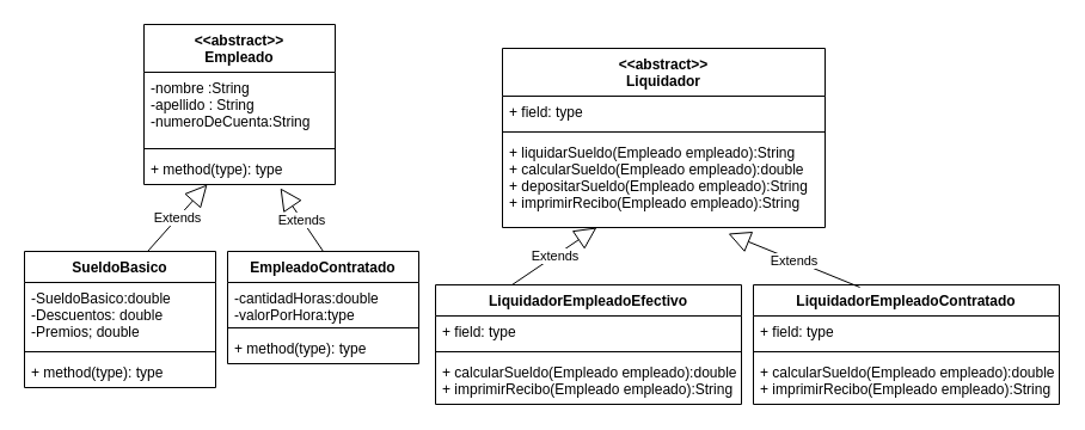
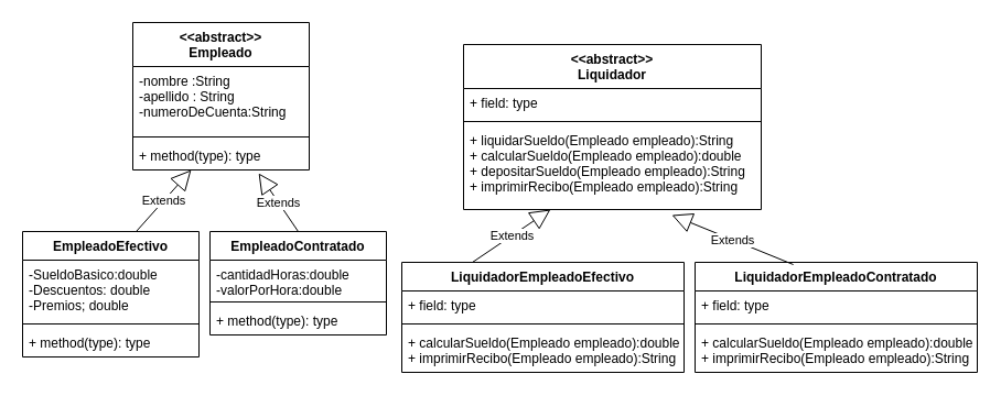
  <mxCell id="0" />
  <mxCell id="1" parent="0" />
  <mxCell id="2" value="EmpleadoContratado" style="swimlane;fontStyle=1;align=center;verticalAlign=top;childLayout=stackLayout;horizontal=1;startSize=26;horizontalStack=0;resizeParent=1;resizeParentMax=0;resizeLast=0;collapsible=1;marginBottom=0;" parent="1" vertex="1"><mxGeometry x="190" y="210" width="160" height="94" as="geometry" /></mxCell>
- <mxCell id="3" value="-cantidadHoras:double&#10;-valorPorHora:type" style="text;strokeColor=none;fillColor=none;align=left;verticalAlign=top;spacingLeft=4;spacingRight=4;overflow=hidden;rotatable=0;points=[[0,0.5],[1,0.5]];portConstraint=eastwest;" parent="2" vertex="1"><mxGeometry y="26" width="160" height="34" as="geometry" /></mxCell>
+ <mxCell id="3" value="-cantidadHoras:double&#10;-valorPorHora:double" style="text;strokeColor=none;fillColor=none;align=left;verticalAlign=top;spacingLeft=4;spacingRight=4;overflow=hidden;rotatable=0;points=[[0,0.5],[1,0.5]];portConstraint=eastwest;" parent="2" vertex="1"><mxGeometry y="26" width="160" height="34" as="geometry" /></mxCell>
  <mxCell id="4" value="" style="line;strokeWidth=1;fillColor=none;align=left;verticalAlign=middle;spacingTop=-1;spacingLeft=3;spacingRight=3;rotatable=0;labelPosition=right;points=[];portConstraint=eastwest;" parent="2" vertex="1"><mxGeometry y="60" width="160" height="8" as="geometry" /></mxCell>
  <mxCell id="5" value="+ method(type): type" style="text;strokeColor=none;fillColor=none;align=left;verticalAlign=top;spacingLeft=4;spacingRight=4;overflow=hidden;rotatable=0;points=[[0,0.5],[1,0.5]];portConstraint=eastwest;" parent="2" vertex="1"><mxGeometry y="68" width="160" height="26" as="geometry" /></mxCell>
- <mxCell id="6" value="SueldoBasico" style="swimlane;fontStyle=1;align=center;verticalAlign=top;childLayout=stackLayout;horizontal=1;startSize=26;horizontalStack=0;resizeParent=1;resizeParentMax=0;resizeLast=0;collapsible=1;marginBottom=0;" parent="1" vertex="1"><mxGeometry x="20" y="210" width="160" height="114" as="geometry" /></mxCell>
+ <mxCell id="6" value="EmpleadoEfectivo" style="swimlane;fontStyle=1;align=center;verticalAlign=top;childLayout=stackLayout;horizontal=1;startSize=26;horizontalStack=0;resizeParent=1;resizeParentMax=0;resizeLast=0;collapsible=1;marginBottom=0;" parent="1" vertex="1"><mxGeometry x="20" y="210" width="160" height="114" as="geometry" /></mxCell>
  <mxCell id="7" value="-SueldoBasico:double&#10;-Descuentos: double&#10;-Premios; double" style="text;strokeColor=none;fillColor=none;align=left;verticalAlign=top;spacingLeft=4;spacingRight=4;overflow=hidden;rotatable=0;points=[[0,0.5],[1,0.5]];portConstraint=eastwest;" parent="6" vertex="1"><mxGeometry y="26" width="160" height="54" as="geometry" /></mxCell>
  <mxCell id="8" value="" style="line;strokeWidth=1;fillColor=none;align=left;verticalAlign=middle;spacingTop=-1;spacingLeft=3;spacingRight=3;rotatable=0;labelPosition=right;points=[];portConstraint=eastwest;" parent="6" vertex="1"><mxGeometry y="80" width="160" height="8" as="geometry" /></mxCell>
  <mxCell id="9" value="+ method(type): type" style="text;strokeColor=none;fillColor=none;align=left;verticalAlign=top;spacingLeft=4;spacingRight=4;overflow=hidden;rotatable=0;points=[[0,0.5],[1,0.5]];portConstraint=eastwest;" parent="6" vertex="1"><mxGeometry y="88" width="160" height="26" as="geometry" /></mxCell>
  <mxCell id="10" value="&lt;&lt;abstract&gt;&gt;&#10;Empleado" style="swimlane;fontStyle=1;align=center;verticalAlign=top;childLayout=stackLayout;horizontal=1;startSize=40;horizontalStack=0;resizeParent=1;resizeParentMax=0;resizeLast=0;collapsible=1;marginBottom=0;" parent="1" vertex="1"><mxGeometry x="120" y="20" width="160" height="134" as="geometry" /></mxCell>
  <mxCell id="11" value="-nombre :String&#10;-apellido : String&#10;-numeroDeCuenta:String" style="text;strokeColor=none;fillColor=none;align=left;verticalAlign=top;spacingLeft=4;spacingRight=4;overflow=hidden;rotatable=0;points=[[0,0.5],[1,0.5]];portConstraint=eastwest;" parent="10" vertex="1"><mxGeometry y="40" width="160" height="60" as="geometry" /></mxCell>
  <mxCell id="12" value="" style="line;strokeWidth=1;fillColor=none;align=left;verticalAlign=middle;spacingTop=-1;spacingLeft=3;spacingRight=3;rotatable=0;labelPosition=right;points=[];portConstraint=eastwest;" parent="10" vertex="1"><mxGeometry y="100" width="160" height="8" as="geometry" /></mxCell>
  <mxCell id="13" value="+ method(type): type" style="text;strokeColor=none;fillColor=none;align=left;verticalAlign=top;spacingLeft=4;spacingRight=4;overflow=hidden;rotatable=0;points=[[0,0.5],[1,0.5]];portConstraint=eastwest;" parent="10" vertex="1"><mxGeometry y="108" width="160" height="26" as="geometry" /></mxCell>
  <mxCell id="14" value="Extends" style="endArrow=block;endSize=16;endFill=0;html=1;rounded=0;exitX=0.5;exitY=0;exitDx=0;exitDy=0;entryX=0.713;entryY=1.115;entryDx=0;entryDy=0;entryPerimeter=0;" edge="1" parent="1" source="2" target="13"><mxGeometry width="160" relative="1" as="geometry"><mxPoint x="320" y="240" as="sourcePoint" /><mxPoint x="480" y="240" as="targetPoint" /></mxGeometry></mxCell>
  <mxCell id="15" value="Extends" style="endArrow=block;endSize=16;endFill=0;html=1;rounded=0;exitX=0.644;exitY=0;exitDx=0;exitDy=0;exitPerimeter=0;entryX=0.331;entryY=1;entryDx=0;entryDy=0;entryPerimeter=0;" edge="1" parent="1" source="6" target="13"><mxGeometry width="160" relative="1" as="geometry"><mxPoint x="320" y="240" as="sourcePoint" /><mxPoint x="480" y="240" as="targetPoint" /></mxGeometry></mxCell>
  <mxCell id="16" value="&lt;&lt;abstract&gt;&gt;&#10;Liquidador" style="swimlane;fontStyle=1;align=center;verticalAlign=top;childLayout=stackLayout;horizontal=1;startSize=40;horizontalStack=0;resizeParent=1;resizeParentMax=0;resizeLast=0;collapsible=1;marginBottom=0;" vertex="1" parent="1"><mxGeometry x="420" y="40" width="270" height="150" as="geometry" /></mxCell>
  <mxCell id="17" value="+ field: type" style="text;strokeColor=none;fillColor=none;align=left;verticalAlign=top;spacingLeft=4;spacingRight=4;overflow=hidden;rotatable=0;points=[[0,0.5],[1,0.5]];portConstraint=eastwest;" vertex="1" parent="16"><mxGeometry y="40" width="270" height="26" as="geometry" /></mxCell>
  <mxCell id="18" value="" style="line;strokeWidth=1;fillColor=none;align=left;verticalAlign=middle;spacingTop=-1;spacingLeft=3;spacingRight=3;rotatable=0;labelPosition=right;points=[];portConstraint=eastwest;" vertex="1" parent="16"><mxGeometry y="66" width="270" height="8" as="geometry" /></mxCell>
  <mxCell id="19" value="+ liquidarSueldo(Empleado empleado):String&#10;+ calcularSueldo(Empleado empleado):double&#10;+ depositarSueldo(Empleado empleado):String&#10;+ imprimirRecibo(Empleado empleado):String" style="text;strokeColor=none;fillColor=none;align=left;verticalAlign=top;spacingLeft=4;spacingRight=4;overflow=hidden;rotatable=0;points=[[0,0.5],[1,0.5]];portConstraint=eastwest;" vertex="1" parent="16"><mxGeometry y="74" width="270" height="76" as="geometry" /></mxCell>
  <mxCell id="20" value="LiquidadorEmpleadoEfectivo" style="swimlane;fontStyle=1;align=center;verticalAlign=top;childLayout=stackLayout;horizontal=1;startSize=26;horizontalStack=0;resizeParent=1;resizeParentMax=0;resizeLast=0;collapsible=1;marginBottom=0;" vertex="1" parent="1"><mxGeometry x="364" y="238" width="256" height="100" as="geometry" /></mxCell>
  <mxCell id="21" value="+ field: type" style="text;strokeColor=none;fillColor=none;align=left;verticalAlign=top;spacingLeft=4;spacingRight=4;overflow=hidden;rotatable=0;points=[[0,0.5],[1,0.5]];portConstraint=eastwest;" vertex="1" parent="20"><mxGeometry y="26" width="256" height="26" as="geometry" /></mxCell>
  <mxCell id="22" value="" style="line;strokeWidth=1;fillColor=none;align=left;verticalAlign=middle;spacingTop=-1;spacingLeft=3;spacingRight=3;rotatable=0;labelPosition=right;points=[];portConstraint=eastwest;" vertex="1" parent="20"><mxGeometry y="52" width="256" height="8" as="geometry" /></mxCell>
  <mxCell id="23" value="+ calcularSueldo(Empleado empleado):double&#10;+ imprimirRecibo(Empleado empleado):String" style="text;strokeColor=none;fillColor=none;align=left;verticalAlign=top;spacingLeft=4;spacingRight=4;overflow=hidden;rotatable=0;points=[[0,0.5],[1,0.5]];portConstraint=eastwest;" vertex="1" parent="20"><mxGeometry y="60" width="256" height="40" as="geometry" /></mxCell>
  <mxCell id="24" value="LiquidadorEmpleadoContratado" style="swimlane;fontStyle=1;align=center;verticalAlign=top;childLayout=stackLayout;horizontal=1;startSize=26;horizontalStack=0;resizeParent=1;resizeParentMax=0;resizeLast=0;collapsible=1;marginBottom=0;" vertex="1" parent="1"><mxGeometry x="630" y="238" width="256" height="100" as="geometry" /></mxCell>
  <mxCell id="25" value="+ field: type" style="text;strokeColor=none;fillColor=none;align=left;verticalAlign=top;spacingLeft=4;spacingRight=4;overflow=hidden;rotatable=0;points=[[0,0.5],[1,0.5]];portConstraint=eastwest;" vertex="1" parent="24"><mxGeometry y="26" width="256" height="26" as="geometry" /></mxCell>
  <mxCell id="26" value="" style="line;strokeWidth=1;fillColor=none;align=left;verticalAlign=middle;spacingTop=-1;spacingLeft=3;spacingRight=3;rotatable=0;labelPosition=right;points=[];portConstraint=eastwest;" vertex="1" parent="24"><mxGeometry y="52" width="256" height="8" as="geometry" /></mxCell>
  <mxCell id="27" value="+ calcularSueldo(Empleado empleado):double&#10;+ imprimirRecibo(Empleado empleado):String" style="text;strokeColor=none;fillColor=none;align=left;verticalAlign=top;spacingLeft=4;spacingRight=4;overflow=hidden;rotatable=0;points=[[0,0.5],[1,0.5]];portConstraint=eastwest;" vertex="1" parent="24"><mxGeometry y="60" width="256" height="40" as="geometry" /></mxCell>
  <mxCell id="28" value="Extends" style="endArrow=block;endSize=16;endFill=0;html=1;rounded=0;exitX=0.25;exitY=0;exitDx=0;exitDy=0;" edge="1" parent="1" source="20" target="19"><mxGeometry width="160" relative="1" as="geometry"><mxPoint x="320" y="240" as="sourcePoint" /><mxPoint x="480" y="240" as="targetPoint" /></mxGeometry></mxCell>
  <mxCell id="29" value="Extends" style="endArrow=block;endSize=16;endFill=0;html=1;rounded=0;exitX=0.348;exitY=0.02;exitDx=0;exitDy=0;exitPerimeter=0;entryX=0.7;entryY=1.066;entryDx=0;entryDy=0;entryPerimeter=0;" edge="1" parent="1" source="24" target="19"><mxGeometry width="160" relative="1" as="geometry"><mxPoint x="320" y="240" as="sourcePoint" /><mxPoint x="480" y="240" as="targetPoint" /></mxGeometry></mxCell>
